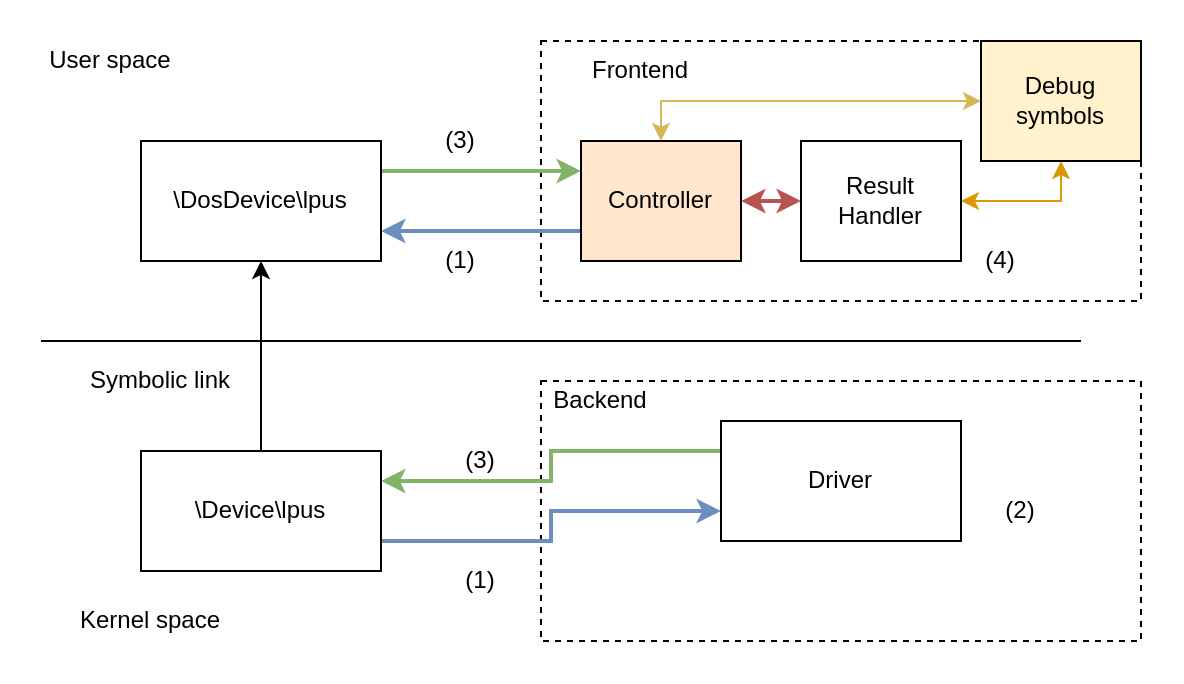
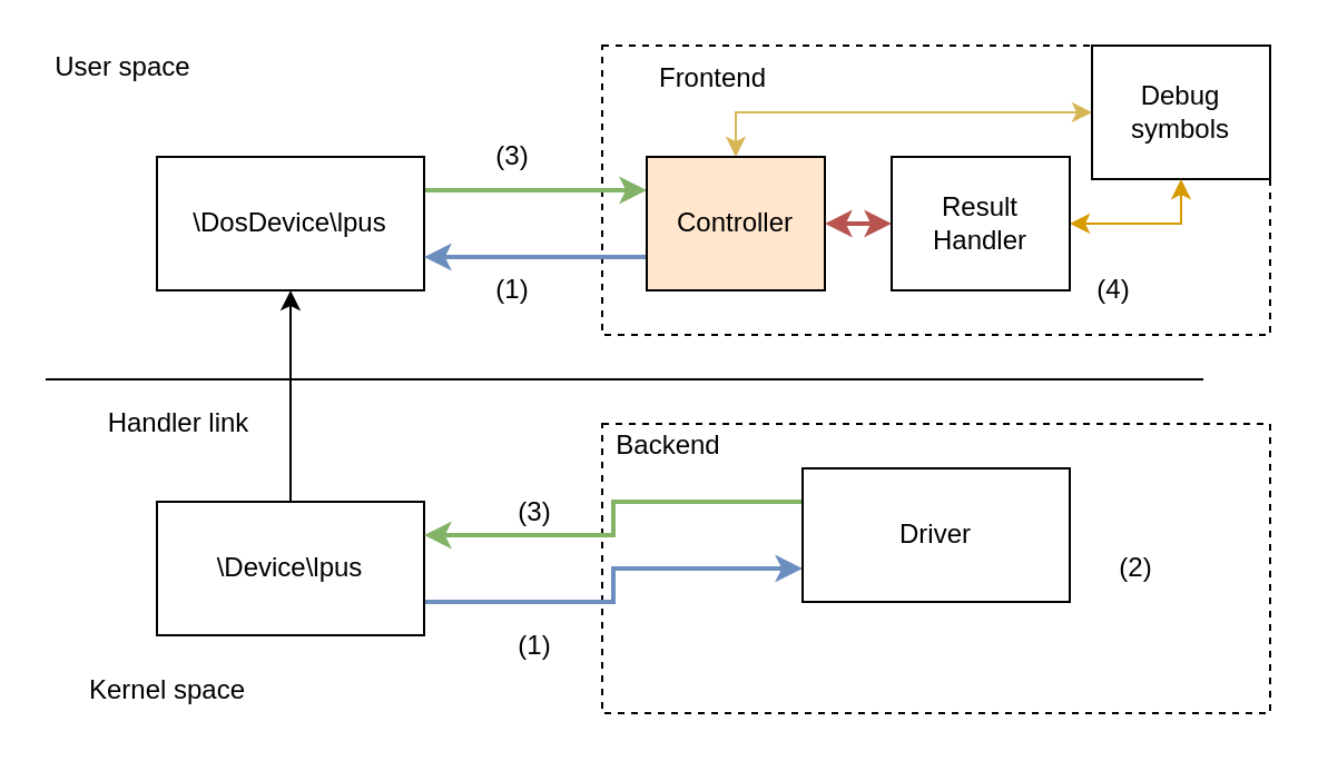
  <mxCell id="0" />
  <mxCell id="1" parent="0" />
  <mxCell id="2" value="" style="rounded=0;whiteSpace=wrap;html=1;fillColor=none;dashed=1;" parent="1" vertex="1"><mxGeometry x="270" y="20" width="300" height="130" as="geometry" /></mxCell>
  <mxCell id="3" value="" style="rounded=0;whiteSpace=wrap;html=1;fillColor=none;dashed=1;" parent="1" vertex="1"><mxGeometry x="270" y="190" width="300" height="130" as="geometry" /></mxCell>
  <mxCell id="4" style="edgeStyle=orthogonalEdgeStyle;rounded=0;orthogonalLoop=1;jettySize=auto;html=1;exitX=1;exitY=0.25;exitDx=0;exitDy=0;entryX=0;entryY=0.25;entryDx=0;entryDy=0;startArrow=none;startFill=0;fillColor=#d5e8d4;strokeColor=#82b366;strokeWidth=2;" parent="1" source="5" target="13" edge="1"><mxGeometry relative="1" as="geometry" /></mxCell>
  <mxCell id="5" value="\DosDevice\lpus" style="rounded=0;whiteSpace=wrap;html=1;" parent="1" vertex="1"><mxGeometry x="70" y="70" width="120" height="60" as="geometry" /></mxCell>
  <mxCell id="6" style="edgeStyle=orthogonalEdgeStyle;rounded=0;orthogonalLoop=1;jettySize=auto;html=1;exitX=0.5;exitY=0;exitDx=0;exitDy=0;entryX=0.5;entryY=1;entryDx=0;entryDy=0;" parent="1" source="8" target="5" edge="1"><mxGeometry relative="1" as="geometry" /></mxCell>
  <mxCell id="7" style="edgeStyle=orthogonalEdgeStyle;rounded=0;orthogonalLoop=1;jettySize=auto;html=1;exitX=1;exitY=0.75;exitDx=0;exitDy=0;entryX=0;entryY=0.75;entryDx=0;entryDy=0;startArrow=none;startFill=0;fillColor=#dae8fc;strokeColor=#6c8ebf;strokeWidth=2;" parent="1" source="8" target="15" edge="1"><mxGeometry relative="1" as="geometry" /></mxCell>
  <mxCell id="8" value="\Device\lpus" style="rounded=0;whiteSpace=wrap;html=1;" parent="1" vertex="1"><mxGeometry x="70" y="225" width="120" height="60" as="geometry" /></mxCell>
  <mxCell id="9" value="" style="endArrow=none;html=1;" parent="1" edge="1"><mxGeometry width="50" height="50" relative="1" as="geometry"><mxPoint x="20" y="170" as="sourcePoint" /><mxPoint x="540" y="170" as="targetPoint" /></mxGeometry></mxCell>
  <mxCell id="10" style="edgeStyle=orthogonalEdgeStyle;rounded=0;orthogonalLoop=1;jettySize=auto;html=1;exitX=0;exitY=0.5;exitDx=0;exitDy=0;entryX=0.5;entryY=0;entryDx=0;entryDy=0;startArrow=classic;startFill=1;fillColor=#fff2cc;strokeColor=#d6b656;" parent="1" source="11" target="13" edge="1"><mxGeometry relative="1" as="geometry" /></mxCell>
- <mxCell id="11" value="Debug symbols" style="rounded=0;whiteSpace=wrap;html=1;fillColor=#fff2cc;" parent="1" vertex="1"><mxGeometry x="490" y="20" width="80" height="60" as="geometry" /></mxCell>
+ <mxCell id="11" value="Debug symbols" style="rounded=0;whiteSpace=wrap;html=1;" parent="1" vertex="1"><mxGeometry x="490" y="20" width="80" height="60" as="geometry" /></mxCell>
  <mxCell id="12" style="edgeStyle=orthogonalEdgeStyle;rounded=0;orthogonalLoop=1;jettySize=auto;html=1;exitX=0;exitY=0.75;exitDx=0;exitDy=0;entryX=1;entryY=0.75;entryDx=0;entryDy=0;startArrow=none;startFill=0;fillColor=#dae8fc;strokeColor=#6c8ebf;strokeWidth=2;" parent="1" source="13" target="5" edge="1"><mxGeometry relative="1" as="geometry" /></mxCell>
  <mxCell id="13" value="Controller" style="rounded=0;whiteSpace=wrap;html=1;fillColor=#ffe6cc;" parent="1" vertex="1"><mxGeometry x="290" y="70" width="80" height="60" as="geometry" /></mxCell>
  <mxCell id="14" style="edgeStyle=orthogonalEdgeStyle;rounded=0;orthogonalLoop=1;jettySize=auto;html=1;exitX=0;exitY=0.25;exitDx=0;exitDy=0;entryX=1;entryY=0.25;entryDx=0;entryDy=0;startArrow=none;startFill=0;fillColor=#d5e8d4;strokeColor=#82b366;strokeWidth=2;" parent="1" source="15" target="8" edge="1"><mxGeometry relative="1" as="geometry" /></mxCell>
  <mxCell id="15" value="Driver" style="rounded=0;whiteSpace=wrap;html=1;" parent="1" vertex="1"><mxGeometry x="360" y="210" width="120" height="60" as="geometry" /></mxCell>
  <mxCell id="16" value="User space" style="text;html=1;strokeColor=none;fillColor=none;align=center;verticalAlign=middle;whiteSpace=wrap;rounded=0;dashed=1;" parent="1" vertex="1"><mxGeometry x="20" y="20" width="70" height="20" as="geometry" /></mxCell>
  <mxCell id="17" value="Kernel space" style="text;html=1;strokeColor=none;fillColor=none;align=center;verticalAlign=middle;whiteSpace=wrap;rounded=0;dashed=1;" parent="1" vertex="1"><mxGeometry x="35" y="300" width="80" height="20" as="geometry" /></mxCell>
  <mxCell id="18" value="Frontend" style="text;html=1;strokeColor=none;fillColor=none;align=center;verticalAlign=middle;whiteSpace=wrap;rounded=0;dashed=1;" parent="1" vertex="1"><mxGeometry x="290" y="25" width="60" height="20" as="geometry" /></mxCell>
  <mxCell id="19" value="Backend" style="text;html=1;strokeColor=none;fillColor=none;align=center;verticalAlign=middle;whiteSpace=wrap;rounded=0;dashed=1;" parent="1" vertex="1"><mxGeometry x="270" y="190" width="60" height="20" as="geometry" /></mxCell>
  <mxCell id="20" style="edgeStyle=orthogonalEdgeStyle;rounded=0;orthogonalLoop=1;jettySize=auto;html=1;exitX=0;exitY=0.5;exitDx=0;exitDy=0;entryX=1;entryY=0.5;entryDx=0;entryDy=0;startArrow=classic;startFill=1;fillColor=#f8cecc;strokeColor=#b85450;strokeWidth=2;" parent="1" source="22" target="13" edge="1"><mxGeometry relative="1" as="geometry" /></mxCell>
  <mxCell id="21" style="edgeStyle=orthogonalEdgeStyle;rounded=0;orthogonalLoop=1;jettySize=auto;html=1;entryX=0.5;entryY=1;entryDx=0;entryDy=0;startArrow=classic;startFill=1;fillColor=#ffe6cc;strokeColor=#d79b00;" parent="1" source="22" target="11" edge="1"><mxGeometry relative="1" as="geometry" /></mxCell>
  <mxCell id="22" value="Result&lt;br&gt;Handler" style="rounded=0;whiteSpace=wrap;html=1;" parent="1" vertex="1"><mxGeometry x="400" y="70" width="80" height="60" as="geometry" /></mxCell>
- <mxCell id="23" value="Symbolic link" style="text;html=1;strokeColor=none;fillColor=none;align=center;verticalAlign=middle;whiteSpace=wrap;rounded=0;dashed=1;" parent="1" vertex="1"><mxGeometry x="30" y="180" width="100" height="20" as="geometry" /></mxCell>
+ <mxCell id="23" value="Handler link" style="text;html=1;strokeColor=none;fillColor=none;align=center;verticalAlign=middle;whiteSpace=wrap;rounded=0;dashed=1;" parent="1" vertex="1"><mxGeometry x="30" y="180" width="100" height="20" as="geometry" /></mxCell>
  <mxCell id="24" value="(1)" style="text;html=1;strokeColor=none;fillColor=none;align=center;verticalAlign=middle;whiteSpace=wrap;rounded=0;dashed=1;" parent="1" vertex="1"><mxGeometry x="210" y="120" width="40" height="20" as="geometry" /></mxCell>
  <mxCell id="25" value="(1)" style="text;html=1;strokeColor=none;fillColor=none;align=center;verticalAlign=middle;whiteSpace=wrap;rounded=0;dashed=1;" parent="1" vertex="1"><mxGeometry x="220" y="280" width="40" height="20" as="geometry" /></mxCell>
  <mxCell id="26" value="(3)" style="text;html=1;strokeColor=none;fillColor=none;align=center;verticalAlign=middle;whiteSpace=wrap;rounded=0;dashed=1;" parent="1" vertex="1"><mxGeometry x="220" y="220" width="40" height="20" as="geometry" /></mxCell>
  <mxCell id="27" value="(3)" style="text;html=1;strokeColor=none;fillColor=none;align=center;verticalAlign=middle;whiteSpace=wrap;rounded=0;dashed=1;" parent="1" vertex="1"><mxGeometry x="210" y="60" width="40" height="20" as="geometry" /></mxCell>
  <mxCell id="28" value="(2)" style="text;html=1;strokeColor=none;fillColor=none;align=center;verticalAlign=middle;whiteSpace=wrap;rounded=0;dashed=1;" parent="1" vertex="1"><mxGeometry x="490" y="245" width="40" height="20" as="geometry" /></mxCell>
  <mxCell id="29" value="(4)" style="text;html=1;strokeColor=none;fillColor=none;align=center;verticalAlign=middle;whiteSpace=wrap;rounded=0;dashed=1;" parent="1" vertex="1"><mxGeometry x="480" y="120" width="40" height="20" as="geometry" /></mxCell>
